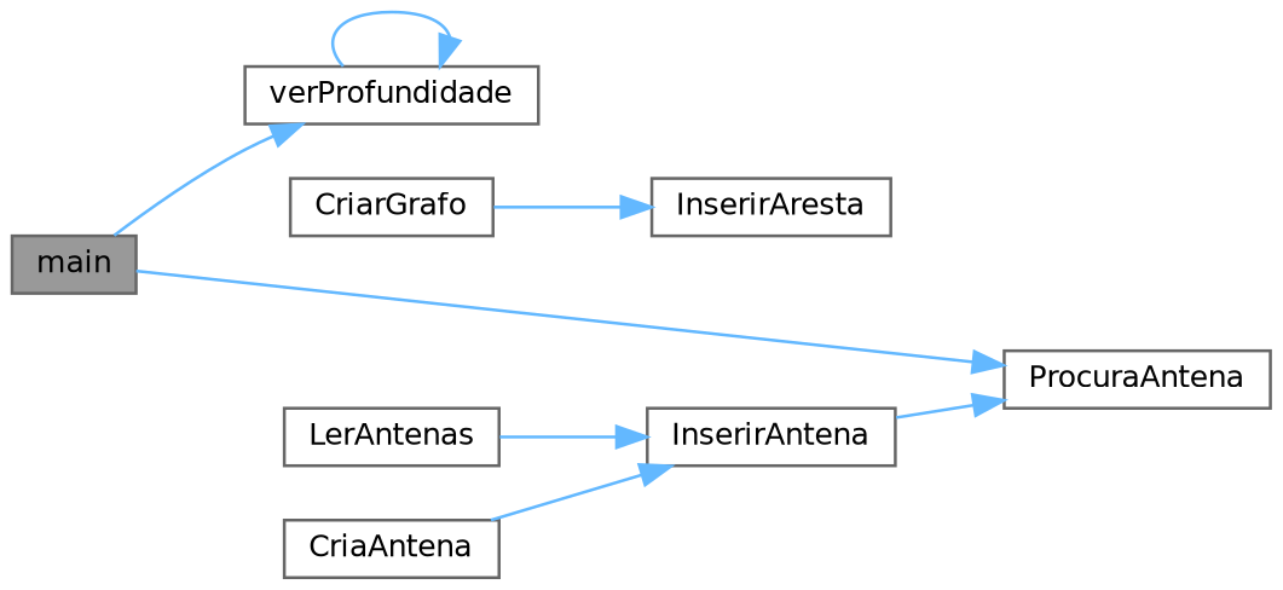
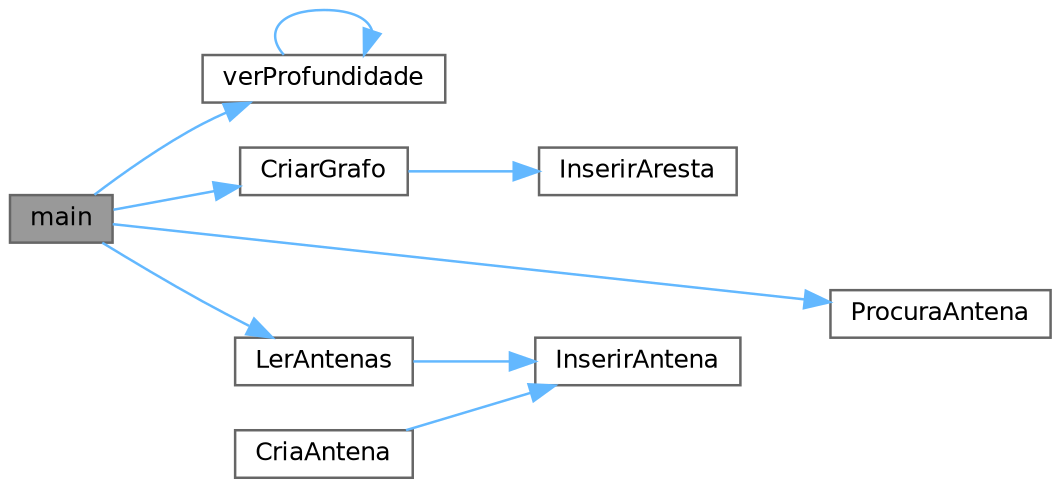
  digraph {
    rankdir=LR
    node [color=grey40 fillcolor=white fontname=Helvetica fontsize=10 shape=box style=filled]
    edge [color=steelblue1 fontname=Helvetica fontsize=10 labelfontname=Helvetica labelfontsize=10 style=solid]
    n1 [color=gray40 fillcolor=grey60 fontcolor=black height=0.2 label=main width=0.4]
    n2 [height=0.2 label=CriarGrafo width=0.4]
    n3 [height=0.2 label=LerAntenas width=0.4]
    n4 [height=0.2 label=ProcuraAntena width=0.4]
    n5 [height=0.2 label=verProfundidade width=0.4]
    n6 [height=0.2 label=InserirAresta width=0.4]
    n7 [height=0.2 label=InserirAntena width=0.4]
    n8 [height=0.2 label=CriaAntena width=0.4]
+   n1 -> n2
+   n1 -> n3
    n1 -> n4
    n1 -> n5
    n2 -> n6
    n3 -> n7
    n5 -> n5
-   n7 -> n4
    n8 -> n7
  }
